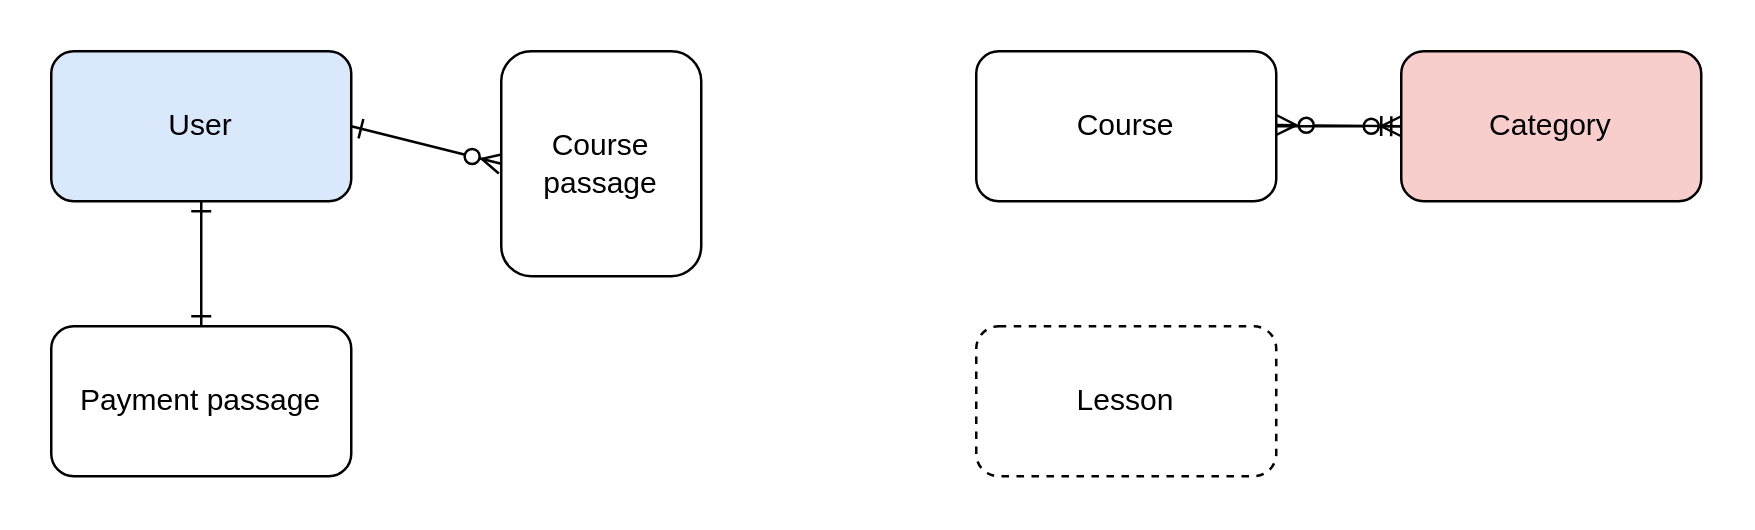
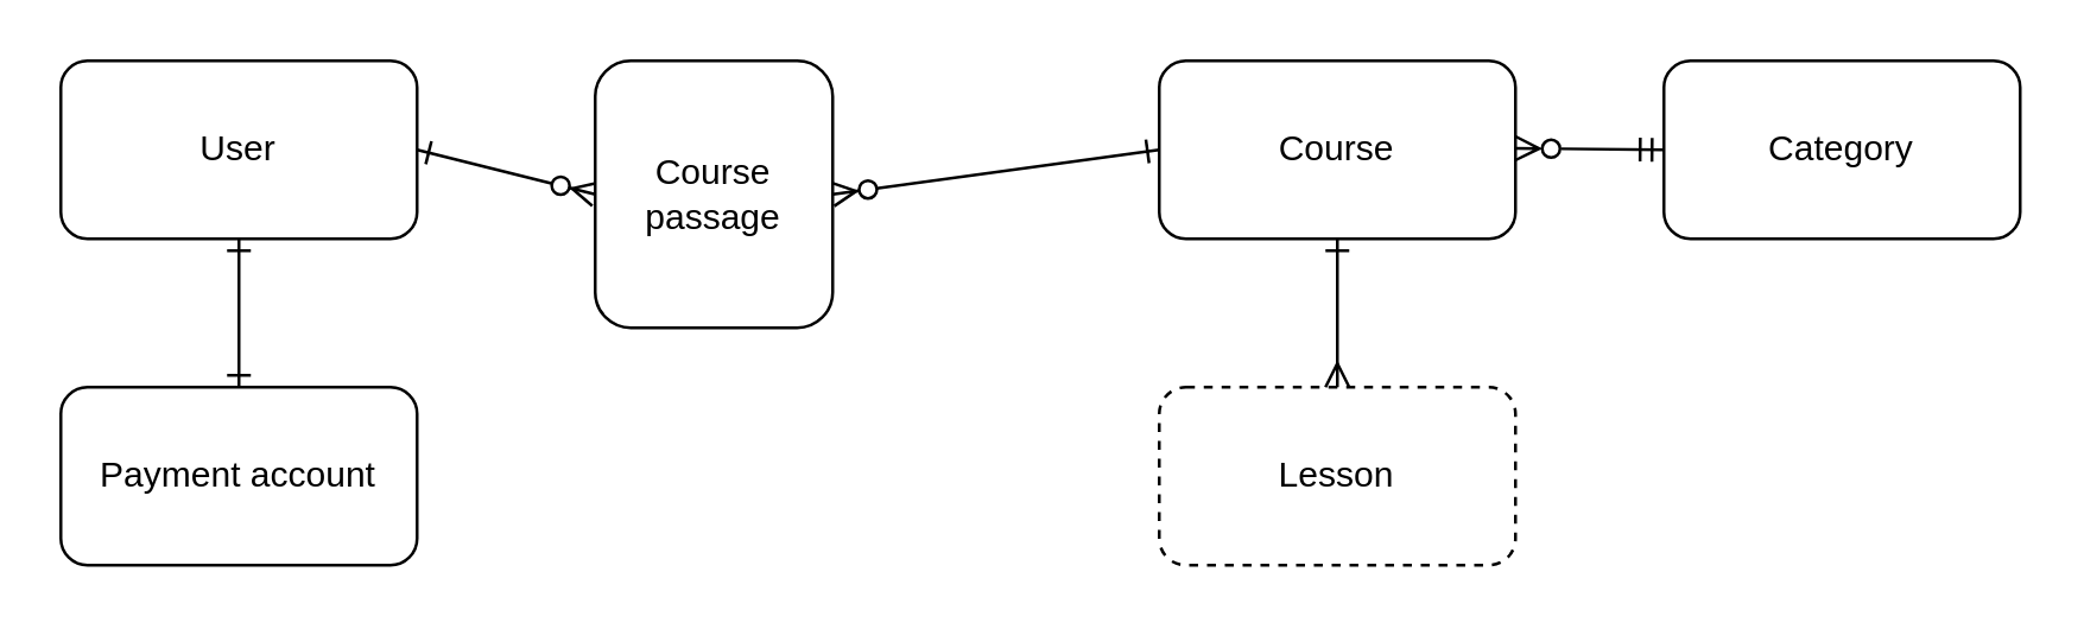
  <mxCell id="0" />
  <mxCell id="1" parent="0" />
- <mxCell id="2" value="" style="endArrow=ERzeroToMany;startArrow=ERone;endFill=1;startFill=0;exitX=0;exitY=0.5;exitDx=0;exitDy=0;" parent="1" source="8" target="9" edge="1"><mxGeometry width="100" height="100" relative="1" as="geometry"><mxPoint x="520" y="55" as="sourcePoint" /><mxPoint x="430" y="145" as="targetPoint" /></mxGeometry></mxCell>
- <mxCell id="3" value="User" style="rounded=1;whiteSpace=wrap;html=1;fillColor=#dae8fc;" vertex="1" parent="1"><mxGeometry x="20" y="20" width="120" height="60" as="geometry" /></mxCell>
+ <mxCell id="2" value="" style="endArrow=ERzeroToMany;startArrow=ERone;endFill=1;startFill=0;exitX=0;exitY=0.5;exitDx=0;exitDy=0;entryX=1;entryY=0.5;entryDx=0;entryDy=0;" parent="1" source="8" target="7" edge="1"><mxGeometry width="100" height="100" relative="1" as="geometry"><mxPoint x="520" y="55" as="sourcePoint" /><mxPoint x="430" y="145" as="targetPoint" /></mxGeometry></mxCell>
+ <mxCell id="3" value="User" style="rounded=1;whiteSpace=wrap;html=1;" vertex="1" parent="1"><mxGeometry x="20" y="20" width="120" height="60" as="geometry" /></mxCell>
  <mxCell id="4" value="" style="endArrow=ERone;startArrow=ERone;endFill=0;startFill=0;exitX=0.5;exitY=1;exitDx=0;exitDy=0;" edge="1" parent="1" source="3" target="5"><mxGeometry width="100" height="100" relative="1" as="geometry"><mxPoint x="180" y="210" as="sourcePoint" /><mxPoint x="180" y="250" as="targetPoint" /></mxGeometry></mxCell>
- <mxCell id="5" value="Payment passage" style="rounded=1;whiteSpace=wrap;html=1;" vertex="1" parent="1"><mxGeometry x="20" y="130" width="120" height="60" as="geometry" /></mxCell>
+ <mxCell id="5" value="Payment account" style="rounded=1;whiteSpace=wrap;html=1;" vertex="1" parent="1"><mxGeometry x="20" y="130" width="120" height="60" as="geometry" /></mxCell>
  <mxCell id="6" value="" style="endArrow=ERzeroToMany;startArrow=ERone;endFill=1;startFill=0;entryX=0;entryY=0.5;entryDx=0;entryDy=0;" edge="1" parent="1" target="7"><mxGeometry width="100" height="100" relative="1" as="geometry"><mxPoint x="140" y="50" as="sourcePoint" /><mxPoint x="190" y="50" as="targetPoint" /></mxGeometry></mxCell>
  <mxCell id="7" value="Course passage" style="rounded=1;whiteSpace=wrap;html=1;" vertex="1" parent="1"><mxGeometry x="200" y="20" width="80" height="90" as="geometry" /></mxCell>
  <mxCell id="8" value="Course " style="rounded=1;whiteSpace=wrap;html=1;" vertex="1" parent="1"><mxGeometry x="390" y="20" width="120" height="60" as="geometry" /></mxCell>
- <mxCell id="9" value="Category" style="rounded=1;whiteSpace=wrap;html=1;fillColor=#f8cecc;" vertex="1" parent="1"><mxGeometry x="560" y="20" width="120" height="60" as="geometry" /></mxCell>
+ <mxCell id="9" value="Category" style="rounded=1;whiteSpace=wrap;html=1;" vertex="1" parent="1"><mxGeometry x="560" y="20" width="120" height="60" as="geometry" /></mxCell>
  <mxCell id="10" value="" style="endArrow=ERmandOne;startArrow=ERzeroToMany;endFill=0;startFill=0;" edge="1" parent="1"><mxGeometry width="100" height="100" relative="1" as="geometry"><mxPoint x="510" y="49.5" as="sourcePoint" /><mxPoint x="560" y="50" as="targetPoint" /></mxGeometry></mxCell>
  <mxCell id="11" value="Lesson" style="rounded=1;whiteSpace=wrap;html=1;dashed=1;" vertex="1" parent="1"><mxGeometry x="390" y="130" width="120" height="60" as="geometry" /></mxCell>
+ <mxCell id="12" value="" style="endArrow=ERmany;startArrow=ERone;endFill=0;startFill=0;entryX=0.5;entryY=0;entryDx=0;entryDy=0;exitX=0.5;exitY=1;exitDx=0;exitDy=0;" edge="1" parent="1" source="8" target="11"><mxGeometry width="100" height="100" relative="1" as="geometry"><mxPoint x="430" y="110" as="sourcePoint" /><mxPoint x="490" y="110" as="targetPoint" /></mxGeometry></mxCell>
